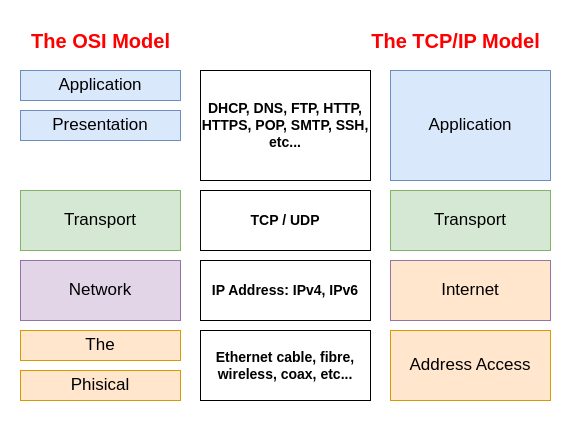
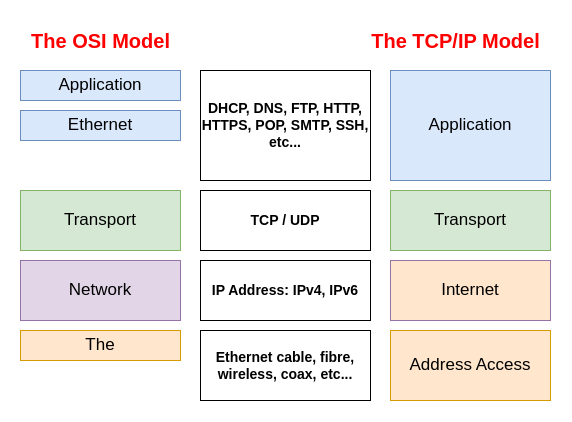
  <mxCell id="0" />
  <mxCell id="1" parent="0" />
  <mxCell id="2" value="Application" style="rounded=0;whiteSpace=wrap;html=1;fillColor=#dae8fc;strokeColor=#6c8ebf;fontSize=17;" vertex="1" parent="1"><mxGeometry x="390" y="70" width="160" height="110" as="geometry" /></mxCell>
  <mxCell id="3" value="Transport" style="rounded=0;whiteSpace=wrap;html=1;fillColor=#d5e8d4;strokeColor=#82b366;fontSize=17;" vertex="1" parent="1"><mxGeometry x="390" y="190" width="160" height="60" as="geometry" /></mxCell>
  <mxCell id="4" value="Internet" style="rounded=0;whiteSpace=wrap;html=1;fillColor=#ffe6cc;strokeColor=#9673a6;fontSize=17;" vertex="1" parent="1"><mxGeometry x="390" y="260" width="160" height="60" as="geometry" /></mxCell>
  <mxCell id="5" value="Application" style="rounded=0;whiteSpace=wrap;html=1;fillColor=#dae8fc;strokeColor=#6c8ebf;fontSize=17;" vertex="1" parent="1"><mxGeometry x="20" y="70" width="160" height="30" as="geometry" /></mxCell>
  <mxCell id="6" value="Network" style="rounded=0;whiteSpace=wrap;html=1;fillColor=#e1d5e7;strokeColor=#9673a6;fontSize=17;" vertex="1" parent="1"><mxGeometry x="20" y="260" width="160" height="60" as="geometry" /></mxCell>
  <mxCell id="7" value="Transport" style="rounded=0;whiteSpace=wrap;html=1;fillColor=#d5e8d4;strokeColor=#82b366;fontSize=17;" vertex="1" parent="1"><mxGeometry x="20" y="190" width="160" height="60" as="geometry" /></mxCell>
  <mxCell id="8" value="Address Access" style="rounded=0;whiteSpace=wrap;html=1;fillColor=#ffe6cc;strokeColor=#d79b00;fontSize=17;" vertex="1" parent="1"><mxGeometry x="390" y="330" width="160" height="70" as="geometry" /></mxCell>
- <mxCell id="9" value="Presentation" style="rounded=0;whiteSpace=wrap;html=1;fillColor=#dae8fc;strokeColor=#6c8ebf;fontSize=17;" vertex="1" parent="1"><mxGeometry x="20" y="110" width="160" height="30" as="geometry" /></mxCell>
+ <mxCell id="9" value="Ethernet" style="rounded=0;whiteSpace=wrap;html=1;fillColor=#dae8fc;strokeColor=#6c8ebf;fontSize=17;" vertex="1" parent="1"><mxGeometry x="20" y="110" width="160" height="30" as="geometry" /></mxCell>
  <mxCell id="10" value="The" style="rounded=0;whiteSpace=wrap;html=1;fillColor=#ffe6cc;strokeColor=#d79b00;fontSize=17;" vertex="1" parent="1"><mxGeometry x="20" y="330" width="160" height="30" as="geometry" /></mxCell>
- <mxCell id="11" value="Phisical" style="rounded=0;whiteSpace=wrap;html=1;fillColor=#ffe6cc;strokeColor=#d79b00;fontSize=17;" vertex="1" parent="1"><mxGeometry x="20" y="370" width="160" height="30" as="geometry" /></mxCell>
  <mxCell id="12" value="The OSI Model" style="text;html=1;align=center;verticalAlign=middle;resizable=0;points=[];autosize=1;strokeColor=none;fillColor=none;fontSize=20;fontColor=#FF0000;fontStyle=1" vertex="1" parent="1"><mxGeometry x="20" y="20" width="160" height="40" as="geometry" /></mxCell>
  <mxCell id="13" value="The TCP/IP Model" style="text;html=1;align=center;verticalAlign=middle;resizable=0;points=[];autosize=1;strokeColor=none;fillColor=none;fontSize=20;fontColor=#FF0000;fontStyle=1" vertex="1" parent="1"><mxGeometry x="360" y="20" width="190" height="40" as="geometry" /></mxCell>
  <mxCell id="14" value="DHCP, DNS, FTP, HTTP, HTTPS, POP, SMTP, SSH, etc..." style="rounded=0;whiteSpace=wrap;html=1;fontStyle=1;fontSize=14;" vertex="1" parent="1"><mxGeometry x="200" y="70" width="170" height="110" as="geometry" /></mxCell>
  <mxCell id="15" value="TCP / UDP" style="rounded=0;whiteSpace=wrap;html=1;fontStyle=1;fontSize=14;" vertex="1" parent="1"><mxGeometry x="200" y="190" width="170" height="60" as="geometry" /></mxCell>
  <mxCell id="16" value="IP Address: IPv4, IPv6" style="rounded=0;whiteSpace=wrap;html=1;fontStyle=1;fontSize=14;" vertex="1" parent="1"><mxGeometry x="200" y="260" width="170" height="60" as="geometry" /></mxCell>
  <mxCell id="17" value="Ethernet cable, fibre, wireless, coax, etc..." style="rounded=0;whiteSpace=wrap;html=1;fontStyle=1;fontSize=14;" vertex="1" parent="1"><mxGeometry x="200" y="330" width="170" height="70" as="geometry" /></mxCell>
